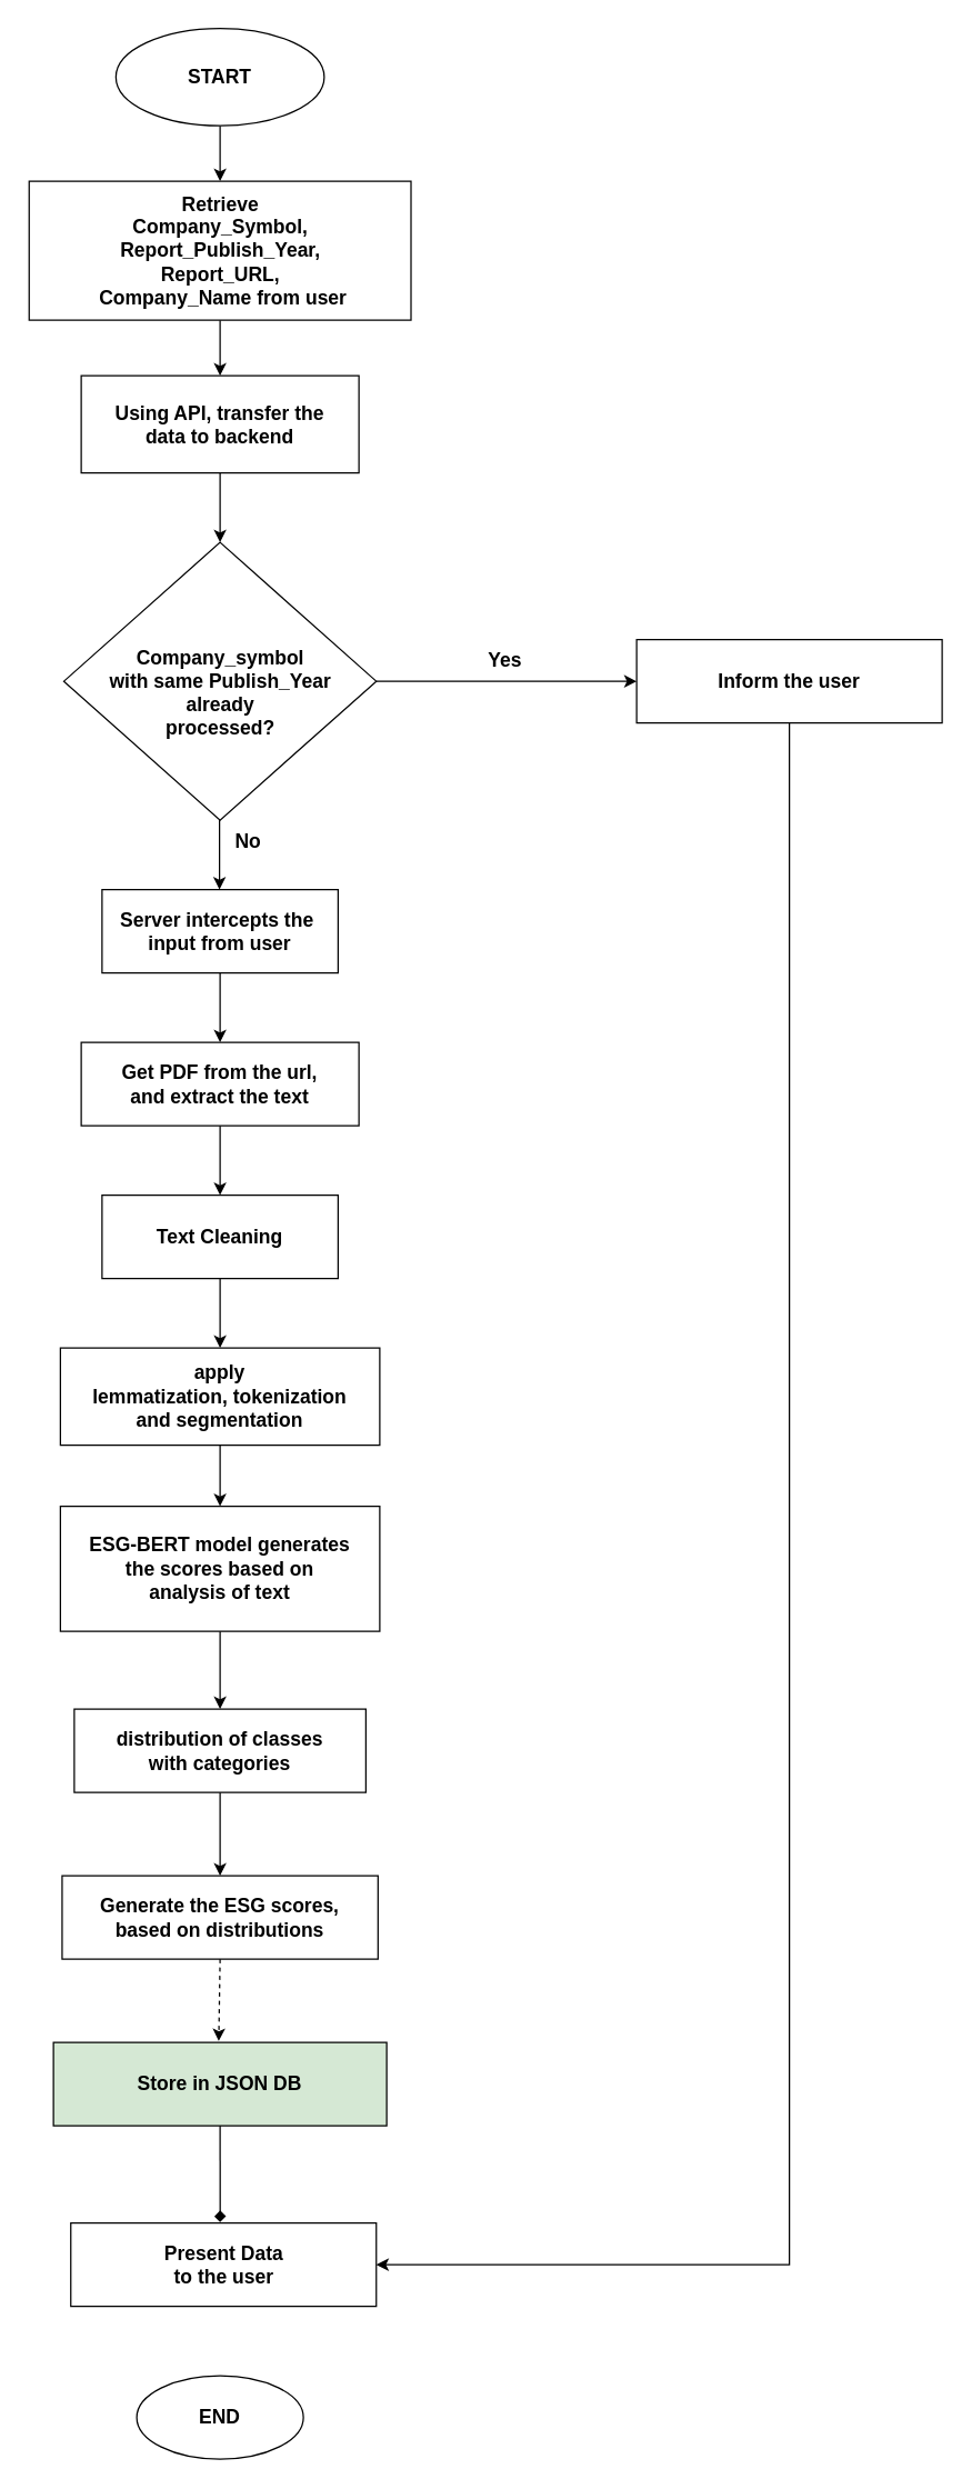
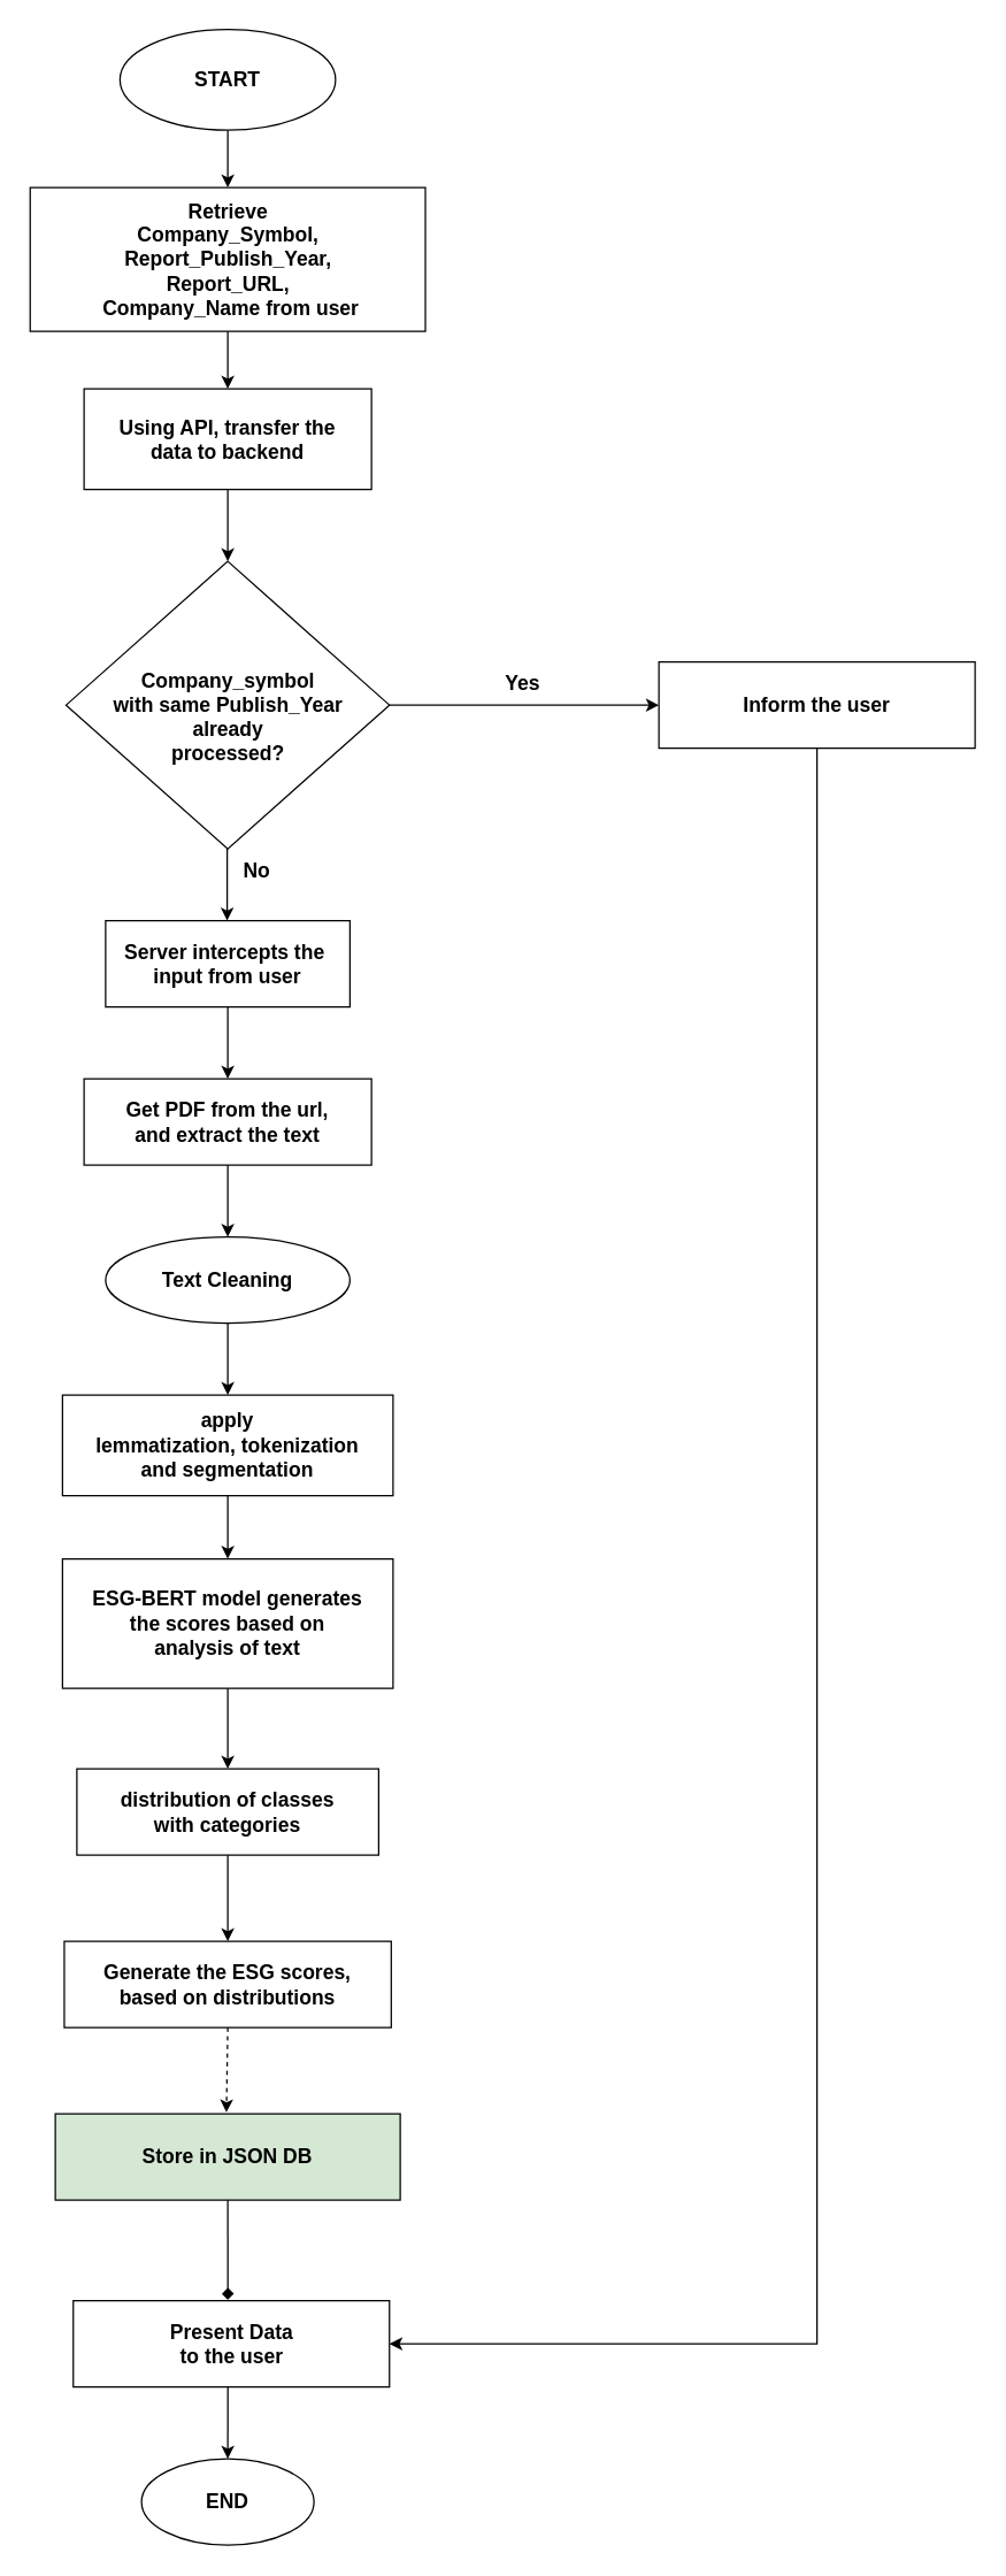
  <mxCell id="0" />
  <mxCell id="1" parent="0" />
  <mxCell id="2" style="edgeStyle=orthogonalEdgeStyle;rounded=0;orthogonalLoop=1;jettySize=auto;html=1;exitX=0.5;exitY=1;exitDx=0;exitDy=0;entryX=0.5;entryY=0;entryDx=0;entryDy=0;" edge="1" parent="1" source="3" target="5"><mxGeometry relative="1" as="geometry" /></mxCell>
  <mxCell id="3" value="&lt;span style=&quot;font-size: 14px;&quot;&gt;&lt;b&gt;START&lt;br&gt;&lt;/b&gt;&lt;/span&gt;" style="ellipse;whiteSpace=wrap;html=1;" vertex="1" parent="1"><mxGeometry x="83" y="20" width="150" height="70" as="geometry" /></mxCell>
  <mxCell id="4" style="edgeStyle=orthogonalEdgeStyle;rounded=0;orthogonalLoop=1;jettySize=auto;html=1;exitX=0.5;exitY=1;exitDx=0;exitDy=0;entryX=0.5;entryY=0;entryDx=0;entryDy=0;" edge="1" parent="1" source="5" target="7"><mxGeometry relative="1" as="geometry"><mxPoint x="158" y="310" as="targetPoint" /><Array as="points"><mxPoint x="158" y="270" /><mxPoint x="158" y="340" /></Array></mxGeometry></mxCell>
  <mxCell id="5" value="&lt;font style=&quot;font-size: 14px;&quot;&gt;&lt;b&gt;Retrieve &lt;br&gt;Company_Symbol, Report_Publish_Year, &lt;br&gt;Report_URL,&lt;br&gt;&amp;nbsp;Company_Name from user&lt;/b&gt;&lt;/font&gt;" style="rounded=0;whiteSpace=wrap;html=1;" vertex="1" parent="1"><mxGeometry x="20.5" y="130" width="275" height="100" as="geometry" /></mxCell>
  <mxCell id="6" style="edgeStyle=orthogonalEdgeStyle;rounded=0;orthogonalLoop=1;jettySize=auto;html=1;" edge="1" parent="1" source="7"><mxGeometry relative="1" as="geometry"><mxPoint x="158" y="390" as="targetPoint" /></mxGeometry></mxCell>
  <mxCell id="7" value="&lt;font style=&quot;font-size: 14px;&quot;&gt;&lt;b&gt;Using API, transfer the &lt;br&gt;data to backend&lt;/b&gt;&lt;/font&gt;" style="rounded=0;whiteSpace=wrap;html=1;" vertex="1" parent="1"><mxGeometry x="58" y="270" width="200" height="70" as="geometry" /></mxCell>
  <mxCell id="8" style="edgeStyle=orthogonalEdgeStyle;rounded=0;orthogonalLoop=1;jettySize=auto;html=1;exitX=1;exitY=0.5;exitDx=0;exitDy=0;entryX=0;entryY=0.5;entryDx=0;entryDy=0;" edge="1" parent="1" source="10" target="13"><mxGeometry relative="1" as="geometry"><mxPoint x="368" y="620" as="targetPoint" /></mxGeometry></mxCell>
  <mxCell id="9" style="edgeStyle=orthogonalEdgeStyle;rounded=0;orthogonalLoop=1;jettySize=auto;html=1;exitX=0.5;exitY=1;exitDx=0;exitDy=0;" edge="1" parent="1"><mxGeometry relative="1" as="geometry"><mxPoint x="157.59" y="640" as="targetPoint" /><mxPoint x="157.59" y="430" as="sourcePoint" /></mxGeometry></mxCell>
  <mxCell id="10" value="&lt;font style=&quot;font-size: 14px;&quot;&gt;&lt;b&gt;&lt;br&gt;Company_symbol &lt;br&gt;with same Publish_Year &lt;br&gt;already&lt;br&gt;processed?&lt;/b&gt;&lt;/font&gt;" style="rhombus;whiteSpace=wrap;html=1;" vertex="1" parent="1"><mxGeometry x="45.5" y="390" width="225" height="200" as="geometry" /></mxCell>
  <mxCell id="11" value="&lt;font style=&quot;font-size: 14px;&quot;&gt;&lt;b&gt;Yes&lt;/b&gt;&lt;/font&gt;" style="text;html=1;align=center;verticalAlign=middle;resizable=0;points=[];autosize=1;strokeColor=none;fillColor=none;" vertex="1" parent="1"><mxGeometry x="338" y="460" width="50" height="30" as="geometry" /></mxCell>
  <mxCell id="12" value="&lt;font style=&quot;font-size: 14px;&quot;&gt;&lt;b&gt;No&lt;/b&gt;&lt;/font&gt;" style="text;html=1;align=center;verticalAlign=middle;resizable=0;points=[];autosize=1;strokeColor=none;fillColor=none;" vertex="1" parent="1"><mxGeometry x="158" y="590" width="40" height="30" as="geometry" /></mxCell>
  <mxCell id="13" value="&lt;b&gt;&lt;font style=&quot;font-size: 14px;&quot;&gt;Inform the user&lt;br&gt;&lt;/font&gt;&lt;/b&gt;" style="rounded=0;whiteSpace=wrap;html=1;" vertex="1" parent="1"><mxGeometry x="458" y="460" width="220" height="60" as="geometry" /></mxCell>
  <mxCell id="14" value="&lt;font style=&quot;font-size: 14px;&quot;&gt;&lt;b&gt;Server intercepts the&amp;nbsp;&lt;br&gt;input from user&lt;br&gt;&lt;/b&gt;&lt;/font&gt;" style="rounded=0;whiteSpace=wrap;html=1;" vertex="1" parent="1"><mxGeometry x="73" y="640" width="170" height="60" as="geometry" /></mxCell>
  <mxCell id="15" value="&lt;font style=&quot;font-size: 14px;&quot;&gt;&lt;b&gt;Get PDF from the url, &lt;br&gt;and extract the text&lt;/b&gt;&lt;/font&gt;" style="rounded=0;whiteSpace=wrap;html=1;" vertex="1" parent="1"><mxGeometry x="58" y="750" width="200" height="60" as="geometry" /></mxCell>
  <mxCell id="16" style="edgeStyle=orthogonalEdgeStyle;rounded=0;orthogonalLoop=1;jettySize=auto;html=1;exitX=0.5;exitY=1;exitDx=0;exitDy=0;" edge="1" parent="1" source="17"><mxGeometry relative="1" as="geometry"><mxPoint x="158" y="970" as="targetPoint" /></mxGeometry></mxCell>
- <mxCell id="17" value="&lt;span style=&quot;font-size: 14px;&quot;&gt;&lt;b&gt;Text Cleaning&lt;/b&gt;&lt;/span&gt;" style="rounded=0;whiteSpace=wrap;html=1;" vertex="1" parent="1"><mxGeometry x="73" y="860" width="170" height="60" as="geometry" /></mxCell>
+ <mxCell id="17" value="&lt;span style=&quot;font-size: 14px;&quot;&gt;&lt;b&gt;Text Cleaning&lt;/b&gt;&lt;/span&gt;" style="ellipse;whiteSpace=wrap;html=1;" vertex="1" parent="1"><mxGeometry x="73" y="860" width="170" height="60" as="geometry" /></mxCell>
  <mxCell id="18" value="&lt;font style=&quot;font-size: 14px;&quot;&gt;&lt;b&gt;apply &lt;br&gt;lemmatization, tokenization &lt;br&gt;and segmentation&lt;/b&gt;&lt;/font&gt;" style="rounded=0;whiteSpace=wrap;html=1;" vertex="1" parent="1"><mxGeometry x="43" y="970" width="230" height="70" as="geometry" /></mxCell>
  <mxCell id="19" value="&lt;font style=&quot;font-size: 14px;&quot;&gt;&lt;b&gt;ESG-BERT model generates &lt;br&gt;the scores based on &lt;br&gt;analysis of text&lt;/b&gt;&lt;/font&gt;" style="rounded=0;whiteSpace=wrap;html=1;" vertex="1" parent="1"><mxGeometry x="43" y="1084" width="230" height="90" as="geometry" /></mxCell>
  <mxCell id="20" value="&lt;font style=&quot;font-size: 14px;&quot;&gt;&lt;b&gt;Generate the ESG scores,&lt;br&gt;based on distributions&lt;br&gt;&lt;/b&gt;&lt;/font&gt;" style="whiteSpace=wrap;html=1;" vertex="1" parent="1"><mxGeometry x="44.25" y="1350" width="227.5" height="60" as="geometry" /></mxCell>
  <mxCell id="21" value="&lt;span style=&quot;font-size: 14px;&quot;&gt;&lt;b&gt;Store in JSON DB&lt;/b&gt;&lt;/span&gt;" style="whiteSpace=wrap;html=1;fillColor=#d5e8d4;" vertex="1" parent="1"><mxGeometry x="38" y="1470" width="240" height="60" as="geometry" /></mxCell>
  <mxCell id="22" value="&lt;font style=&quot;font-size: 14px;&quot;&gt;&lt;b&gt;Present Data &lt;br&gt;to the user&lt;/b&gt;&lt;/font&gt;" style="whiteSpace=wrap;html=1;" vertex="1" parent="1"><mxGeometry x="50.5" y="1600" width="220" height="60" as="geometry" /></mxCell>
  <mxCell id="23" value="&lt;b&gt;&lt;font style=&quot;font-size: 14px;&quot;&gt;END&lt;/font&gt;&lt;/b&gt;" style="ellipse;whiteSpace=wrap;html=1;" vertex="1" parent="1"><mxGeometry x="98" y="1710" width="120" height="60" as="geometry" /></mxCell>
  <mxCell id="24" value="" style="endArrow=classic;html=1;rounded=0;exitX=0.5;exitY=1;exitDx=0;exitDy=0;entryX=0.5;entryY=0;entryDx=0;entryDy=0;" edge="1" parent="1" source="14" target="15"><mxGeometry width="50" height="50" relative="1" as="geometry"><mxPoint x="138" y="760" as="sourcePoint" /><mxPoint x="188" y="710" as="targetPoint" /></mxGeometry></mxCell>
  <mxCell id="25" value="" style="endArrow=classic;html=1;rounded=0;exitX=0.5;exitY=1;exitDx=0;exitDy=0;entryX=0.5;entryY=0;entryDx=0;entryDy=0;" edge="1" parent="1" source="15" target="17"><mxGeometry width="50" height="50" relative="1" as="geometry"><mxPoint x="248" y="900" as="sourcePoint" /><mxPoint x="298" y="850" as="targetPoint" /></mxGeometry></mxCell>
  <mxCell id="26" value="&lt;font style=&quot;font-size: 14px;&quot;&gt;&lt;b&gt;distribution of classes &lt;br&gt;with categories&lt;/b&gt;&lt;/font&gt;" style="rounded=0;whiteSpace=wrap;html=1;" vertex="1" parent="1"><mxGeometry x="53" y="1230" width="210" height="60" as="geometry" /></mxCell>
  <mxCell id="27" value="" style="endArrow=classic;html=1;rounded=0;exitX=0.5;exitY=1;exitDx=0;exitDy=0;entryX=0.5;entryY=0;entryDx=0;entryDy=0;" edge="1" parent="1" source="18" target="19"><mxGeometry width="50" height="50" relative="1" as="geometry"><mxPoint x="-12" y="1110" as="sourcePoint" /><mxPoint x="163" y="1080" as="targetPoint" /></mxGeometry></mxCell>
  <mxCell id="28" value="" style="endArrow=classic;html=1;rounded=0;exitX=0.5;exitY=1;exitDx=0;exitDy=0;entryX=0.5;entryY=0;entryDx=0;entryDy=0;" edge="1" parent="1" source="19" target="26"><mxGeometry width="50" height="50" relative="1" as="geometry"><mxPoint x="-32" y="1270" as="sourcePoint" /><mxPoint x="163" y="1230" as="targetPoint" /></mxGeometry></mxCell>
  <mxCell id="29" value="" style="endArrow=classic;html=1;rounded=0;exitX=0.5;exitY=1;exitDx=0;exitDy=0;entryX=0.5;entryY=0;entryDx=0;entryDy=0;" edge="1" parent="1" source="26" target="20"><mxGeometry width="50" height="50" relative="1" as="geometry"><mxPoint x="508" y="1390" as="sourcePoint" /><mxPoint x="165.5" y="1340" as="targetPoint" /></mxGeometry></mxCell>
  <mxCell id="30" value="" style="endArrow=classic;html=1;rounded=0;exitX=0.5;exitY=1;exitDx=0;exitDy=0;entryX=0.496;entryY=-0.017;entryDx=0;entryDy=0;entryPerimeter=0;dashed=1;" edge="1" parent="1" target="21" source="20"><mxGeometry width="50" height="50" relative="1" as="geometry"><mxPoint x="164.615" y="1630" as="sourcePoint" /><mxPoint x="163.88" y="1669.88" as="targetPoint" /></mxGeometry></mxCell>
  <mxCell id="31" value="" style="endArrow=diamond;html=1;rounded=0;exitX=0.5;exitY=1;exitDx=0;exitDy=0;entryX=0.489;entryY=-0.01;entryDx=0;entryDy=0;entryPerimeter=0;" edge="1" parent="1" source="21" target="22"><mxGeometry width="50" height="50" relative="1" as="geometry"><mxPoint x="378" y="1790" as="sourcePoint" /><mxPoint x="168" y="1780" as="targetPoint" /></mxGeometry></mxCell>
+ <mxCell id="32" value="" style="endArrow=classic;html=1;rounded=0;exitX=0.489;exitY=0.993;exitDx=0;exitDy=0;entryX=0.5;entryY=0;entryDx=0;entryDy=0;exitPerimeter=0;" edge="1" parent="1" source="22" target="23"><mxGeometry width="50" height="50" relative="1" as="geometry"><mxPoint x="318" y="1960" as="sourcePoint" /><mxPoint x="368" y="1910" as="targetPoint" /></mxGeometry></mxCell>
  <mxCell id="33" value="" style="endArrow=classic;html=1;rounded=0;exitX=0.5;exitY=1;exitDx=0;exitDy=0;entryX=1;entryY=0.5;entryDx=0;entryDy=0;" edge="1" parent="1" source="13" target="22"><mxGeometry width="50" height="50" relative="1" as="geometry"><mxPoint x="948" y="1200" as="sourcePoint" /><mxPoint x="568" y="1940" as="targetPoint" /><Array as="points"><mxPoint x="568" y="1630" /></Array></mxGeometry></mxCell>
